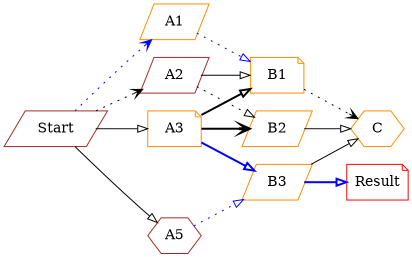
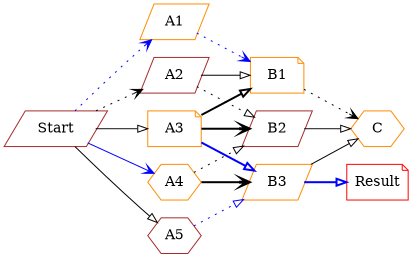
  digraph {
    rankdir=LR
    node [color=darkorange shape=parallelogram]
    edge [arrowhead=onormal color=black style=dotted]
    Start [color=brown]
    A1
    A2 [color=brown]
    A3 [shape=note]
+   A4 [shape=hexagon]
    A5 [color=brown shape=hexagon]
    B1 [shape=note]
-   B2
+   B2 [color=brown]
    B3
    C [shape=hexagon]
    Result [color=red shape=note]
    Start -> A1 [arrowhead=vee color=blue]
    Start -> A2 [arrowhead=vee]
    Start -> A3 [style=solid]
+   Start -> A4 [arrowhead=vee color=blue style=solid]
    Start -> A5 [style=solid]
-   A1 -> B1 [color=blue]
+   A1 -> B1 [arrowhead=vee color=blue]
    A2 -> B1 [style=solid]
    A2 -> B2
    A3 -> B1 [style=bold]
    A3 -> B2 [arrowhead=vee style=bold]
    A3 -> B3 [color=blue style=bold]
+   A4 -> B2
+   A4 -> B3 [arrowhead=vee style=bold]
    A5 -> B3 [color=blue]
    B1 -> C [arrowhead=vee]
    B2 -> C [style=solid]
    B3 -> C [style=solid]
    B3 -> Result [color=blue style=bold]
  }
